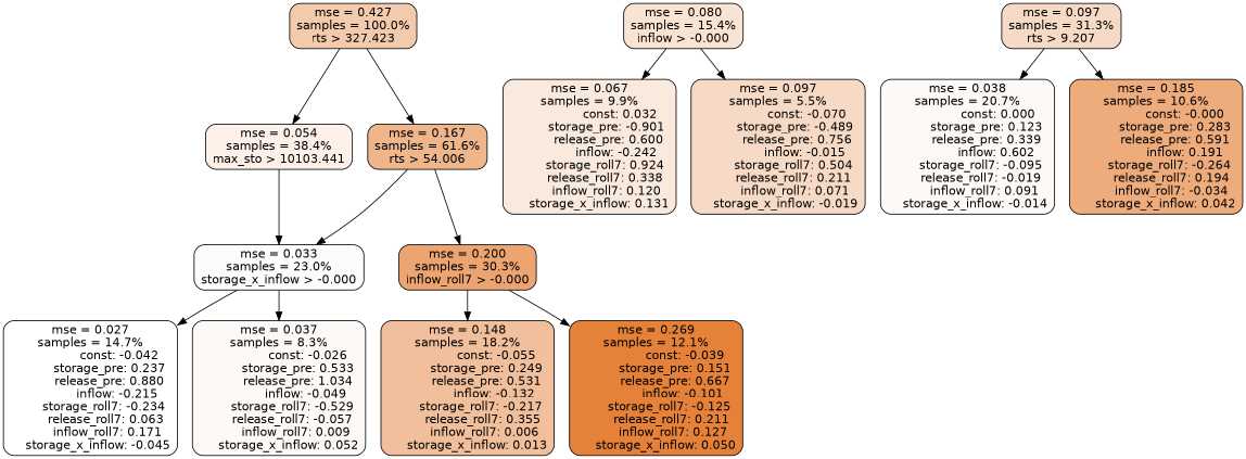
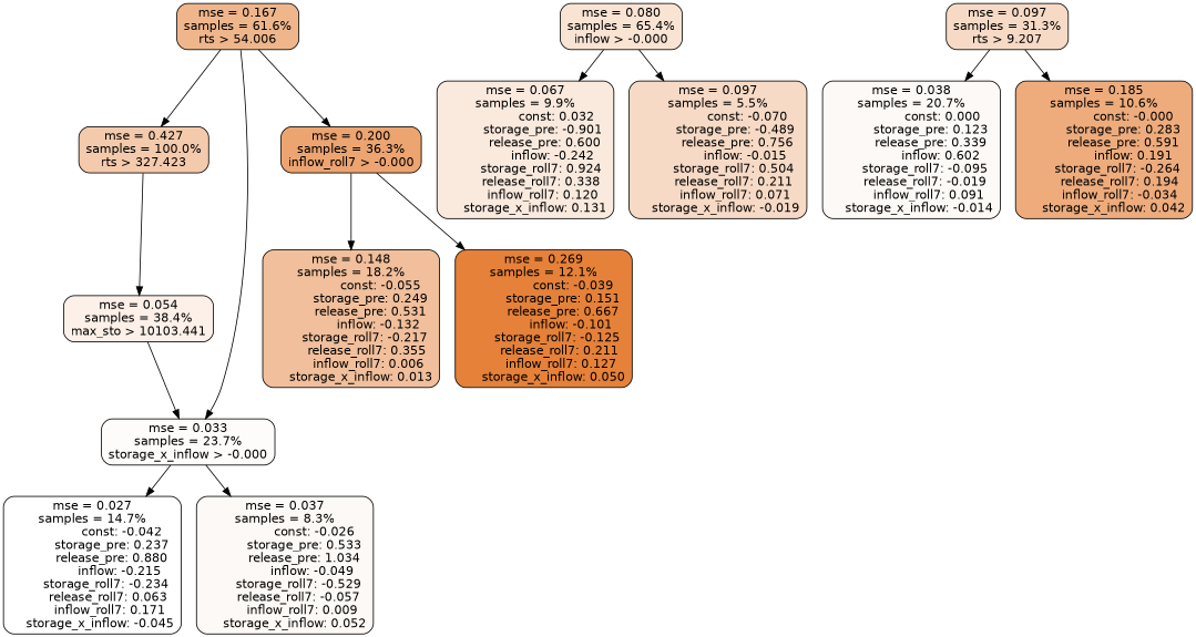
  digraph {
    node [color=black fillcolor="#fdf9f6" fontname=helvetica shape=rectangle style="filled, rounded"]
    edge [fontname=helvetica]
    n1 [fillcolor="#f4caac" label="mse = 0.427\nsamples = 100.0%\nrts > 327.423"]
    n2 [fillcolor="#fcf0e8" label="mse = 0.054\nsamples = 38.4%\nmax_sto > 10103.441"]
    n3 [fillcolor="#efb68c" label="mse = 0.167\nsamples = 61.6%\nrts > 54.006"]
-   n4 [fillcolor="#fefcfa" label="mse = 0.033\nsamples = 23.0%\nstorage_x_inflow > -0.000"]
-   n5 [fillcolor="#eca470" label="mse = 0.200\nsamples = 30.3%\ninflow_roll7 > -0.000"]
+   n4 [fillcolor="#fefcfa" label="mse = 0.033\nsamples = 23.7%\nstorage_x_inflow > -0.000"]
+   n5 [fillcolor="#eca470" label="mse = 0.200\nsamples = 36.3%\ninflow_roll7 > -0.000"]
    n6 [fillcolor="#ffffff" label="mse = 0.027\nsamples = 14.7%\n               const: -0.042\n          storage_pre: 0.237\n          release_pre: 0.880\n              inflow: -0.215\n       storage_roll7: -0.234\n        release_roll7: 0.063\n         inflow_roll7: 0.171\n    storage_x_inflow: -0.045"]
    n7 [label="mse = 0.037\nsamples = 8.3%\n               const: -0.026\n          storage_pre: 0.533\n          release_pre: 1.034\n              inflow: -0.049\n       storage_roll7: -0.529\n       release_roll7: -0.057\n         inflow_roll7: 0.009\n     storage_x_inflow: 0.052"]
-   n8 [fillcolor="#f9e3d3" label="mse = 0.080\nsamples = 15.4%\ninflow > -0.000"]
+   n8 [fillcolor="#f9e3d3" label="mse = 0.080\nsamples = 65.4%\ninflow > -0.000"]
    n9 [fillcolor="#faeade" label="mse = 0.067\nsamples = 9.9%\n                const: 0.032\n         storage_pre: -0.901\n          release_pre: 0.600\n              inflow: -0.242\n        storage_roll7: 0.924\n        release_roll7: 0.338\n         inflow_roll7: 0.120\n     storage_x_inflow: 0.131"]
    n10 [fillcolor="#f7dac5" label="mse = 0.097\nsamples = 5.5%\n               const: -0.070\n         storage_pre: -0.489\n          release_pre: 0.756\n              inflow: -0.015\n        storage_roll7: 0.504\n        release_roll7: 0.211\n         inflow_roll7: 0.071\n    storage_x_inflow: -0.019"]
    n11 [fillcolor="#f7dac5" label="mse = 0.097\nsamples = 31.3%\nrts > 9.207"]
    n12 [label="mse = 0.038\nsamples = 20.7%\n                const: 0.000\n          storage_pre: 0.123\n          release_pre: 0.339\n               inflow: 0.602\n       storage_roll7: -0.095\n       release_roll7: -0.019\n         inflow_roll7: 0.091\n    storage_x_inflow: -0.014"]
    n13 [fillcolor="#eeac7d" label="mse = 0.185\nsamples = 10.6%\n               const: -0.000\n          storage_pre: 0.283\n          release_pre: 0.591\n               inflow: 0.191\n       storage_roll7: -0.264\n        release_roll7: 0.194\n        inflow_roll7: -0.034\n     storage_x_inflow: 0.042"]
    n14 [fillcolor="#f1bf9b" label="mse = 0.148\nsamples = 18.2%\n               const: -0.055\n          storage_pre: 0.249\n          release_pre: 0.531\n              inflow: -0.132\n       storage_roll7: -0.217\n        release_roll7: 0.355\n         inflow_roll7: 0.006\n     storage_x_inflow: 0.013"]
    n15 [fillcolor="#e58139" label="mse = 0.269\nsamples = 12.1%\n               const: -0.039\n          storage_pre: 0.151\n          release_pre: 0.667\n              inflow: -0.101\n       storage_roll7: -0.125\n        release_roll7: 0.211\n         inflow_roll7: 0.127\n     storage_x_inflow: 0.050"]
    n1 -> n2
-   n1 -> n3
+   n3 -> n1
    n2 -> n4
    n3 -> n4
    n3 -> n5
    n4 -> n6
    n4 -> n7
    n5 -> n14
    n5 -> n15
    n8 -> n9
    n8 -> n10
    n11 -> n12
    n11 -> n13
  }
